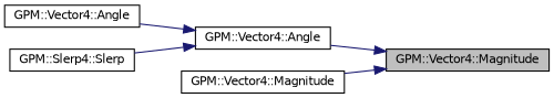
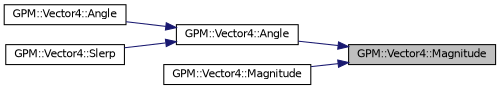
  digraph {
    rankdir=RL
    node [color=black fillcolor=white fontname=Helvetica fontsize=10 shape=record style=filled]
    edge [color=midnightblue dir=back fontname=Helvetica fontsize=10 labelfontname=Helvetica labelfontsize=10 style=solid]
    n1 [fillcolor=grey75 fontcolor=black height=0.2 label="GPM::Vector4::Magnitude" width=0.4]
    n2 [height=0.2 label="GPM::Vector4::Angle" width=0.4]
    n3 [height=0.2 label="GPM::Vector4::Magnitude" width=0.4]
    n4 [height=0.2 label="GPM::Vector4::Angle" width=0.4]
-   n5 [height=0.2 label="GPM::Slerp4::Slerp" width=0.4]
+   n5 [height=0.2 label="GPM::Vector4::Slerp" width=0.4]
    n1 -> n2
    n1 -> n3
    n2 -> n4
    n2 -> n5
  }
